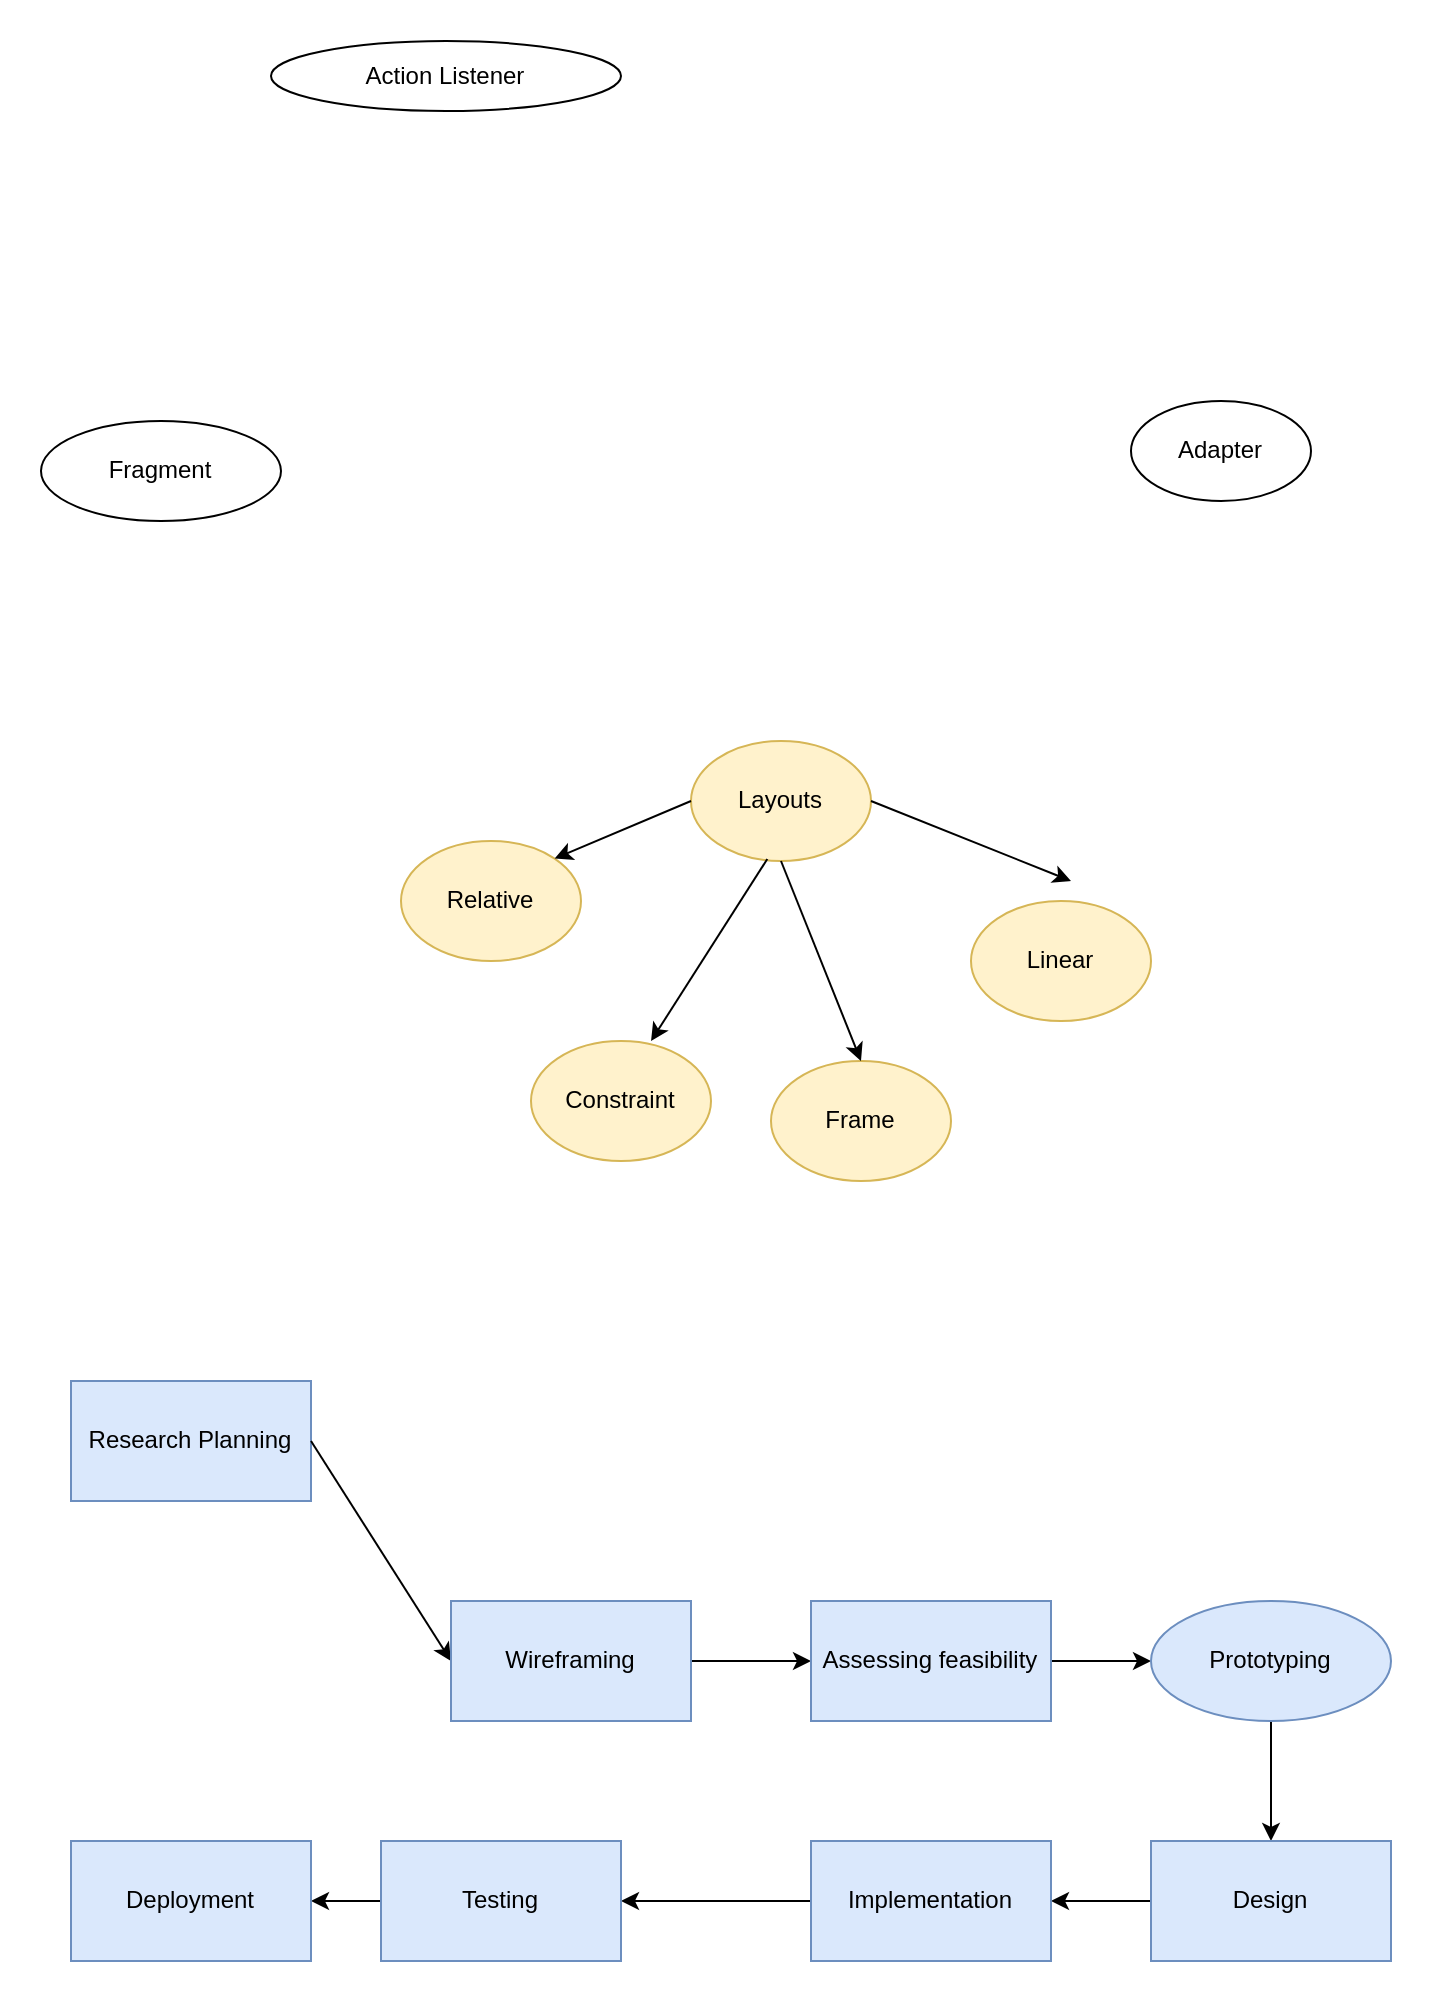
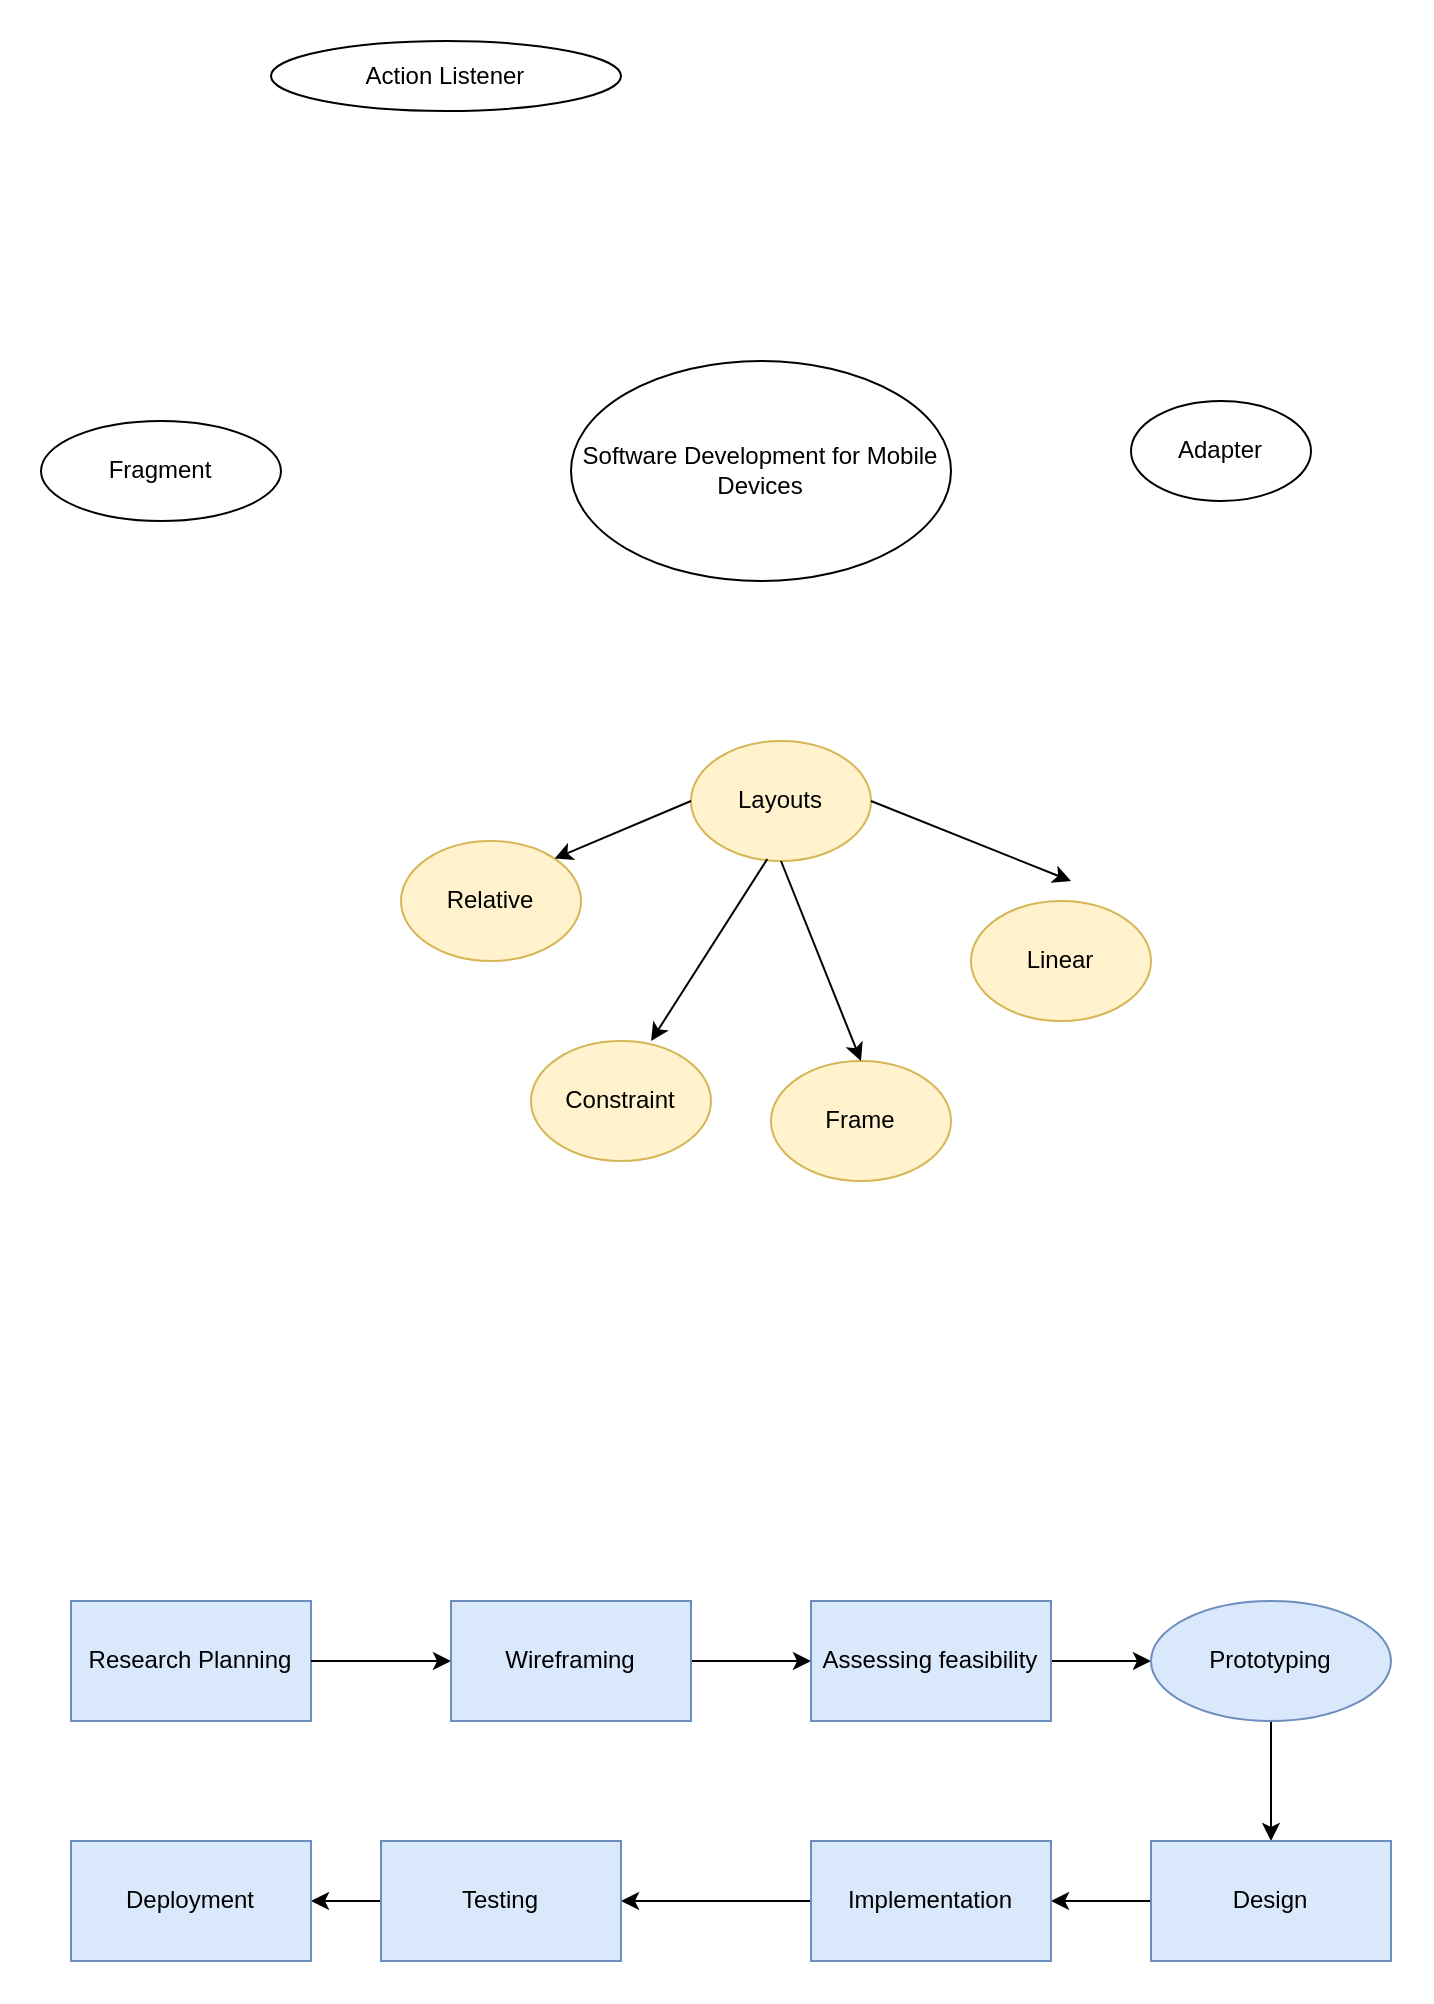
  <mxCell id="0" />
  <mxCell id="1" parent="0" />
- <mxCell id="3" value="Research Planning" style="rounded=0;whiteSpace=wrap;html=1;fillColor=#dae8fc;strokeColor=#6c8ebf;" vertex="1" parent="1"><mxGeometry x="35" y="690" width="120" height="60" as="geometry" /></mxCell>
+ <mxCell id="2" value="Software Development for Mobile Devices" style="ellipse;whiteSpace=wrap;html=1;" parent="1" vertex="1"><mxGeometry x="285" y="180" width="190" height="110" as="geometry" /></mxCell>
+ <mxCell id="3" value="Research Planning" style="rounded=0;whiteSpace=wrap;html=1;fillColor=#dae8fc;strokeColor=#6c8ebf;" vertex="1" parent="1"><mxGeometry x="35" y="800" width="120" height="60" as="geometry" /></mxCell>
  <mxCell id="4" value="" style="endArrow=classic;html=1;exitX=1;exitY=0.5;exitDx=0;exitDy=0;" edge="1" parent="1" source="3"><mxGeometry width="50" height="50" relative="1" as="geometry"><mxPoint x="205" y="850" as="sourcePoint" /><mxPoint x="225" y="830" as="targetPoint" /></mxGeometry></mxCell>
  <mxCell id="5" value="" style="edgeStyle=orthogonalEdgeStyle;rounded=0;orthogonalLoop=1;jettySize=auto;html=1;" edge="1" parent="1" source="6" target="8"><mxGeometry relative="1" as="geometry" /></mxCell>
  <mxCell id="6" value="Wireframing" style="rounded=0;whiteSpace=wrap;html=1;fillColor=#dae8fc;strokeColor=#6c8ebf;" vertex="1" parent="1"><mxGeometry x="225" y="800" width="120" height="60" as="geometry" /></mxCell>
  <mxCell id="7" value="" style="edgeStyle=orthogonalEdgeStyle;rounded=0;orthogonalLoop=1;jettySize=auto;html=1;" edge="1" parent="1" source="8" target="10"><mxGeometry relative="1" as="geometry" /></mxCell>
  <mxCell id="8" value="Assessing feasibility" style="rounded=0;whiteSpace=wrap;html=1;fillColor=#dae8fc;strokeColor=#6c8ebf;" vertex="1" parent="1"><mxGeometry x="405" y="800" width="120" height="60" as="geometry" /></mxCell>
  <mxCell id="9" value="" style="edgeStyle=orthogonalEdgeStyle;rounded=0;orthogonalLoop=1;jettySize=auto;html=1;" edge="1" parent="1" source="10" target="12"><mxGeometry relative="1" as="geometry" /></mxCell>
  <mxCell id="10" value="Prototyping" style="ellipse;whiteSpace=wrap;html=1;fillColor=#dae8fc;strokeColor=#6c8ebf;" vertex="1" parent="1"><mxGeometry x="575" y="800" width="120" height="60" as="geometry" /></mxCell>
  <mxCell id="11" value="" style="edgeStyle=orthogonalEdgeStyle;rounded=0;orthogonalLoop=1;jettySize=auto;html=1;" edge="1" parent="1" source="12" target="14"><mxGeometry relative="1" as="geometry" /></mxCell>
  <mxCell id="12" value="Design" style="rounded=0;whiteSpace=wrap;html=1;fillColor=#dae8fc;strokeColor=#6c8ebf;" vertex="1" parent="1"><mxGeometry x="575" y="920" width="120" height="60" as="geometry" /></mxCell>
  <mxCell id="13" value="" style="edgeStyle=orthogonalEdgeStyle;rounded=0;orthogonalLoop=1;jettySize=auto;html=1;" edge="1" parent="1" source="14" target="16"><mxGeometry relative="1" as="geometry" /></mxCell>
  <mxCell id="14" value="Implementation" style="rounded=0;whiteSpace=wrap;html=1;fillColor=#dae8fc;strokeColor=#6c8ebf;" vertex="1" parent="1"><mxGeometry x="405" y="920" width="120" height="60" as="geometry" /></mxCell>
  <mxCell id="15" value="" style="edgeStyle=orthogonalEdgeStyle;rounded=0;orthogonalLoop=1;jettySize=auto;html=1;" edge="1" parent="1" source="16" target="17"><mxGeometry relative="1" as="geometry" /></mxCell>
  <mxCell id="16" value="Testing" style="rounded=0;whiteSpace=wrap;html=1;fillColor=#dae8fc;strokeColor=#6c8ebf;" vertex="1" parent="1"><mxGeometry x="190" y="920" width="120" height="60" as="geometry" /></mxCell>
  <mxCell id="17" value="Deployment" style="rounded=0;whiteSpace=wrap;html=1;fillColor=#dae8fc;strokeColor=#6c8ebf;" vertex="1" parent="1"><mxGeometry x="35" y="920" width="120" height="60" as="geometry" /></mxCell>
  <mxCell id="18" value="Layouts" style="ellipse;whiteSpace=wrap;html=1;fillColor=#fff2cc;strokeColor=#d6b656;" vertex="1" parent="1"><mxGeometry x="345" y="370" width="90" height="60" as="geometry" /></mxCell>
  <mxCell id="19" value="Adapter" style="ellipse;whiteSpace=wrap;html=1;" vertex="1" parent="1"><mxGeometry x="565" y="200" width="90" height="50" as="geometry" /></mxCell>
  <mxCell id="20" value="Fragment" style="ellipse;whiteSpace=wrap;html=1;" vertex="1" parent="1"><mxGeometry x="20" y="210" width="120" height="50" as="geometry" /></mxCell>
  <mxCell id="21" value="Action Listener" style="ellipse;whiteSpace=wrap;html=1;" vertex="1" parent="1"><mxGeometry x="135" y="20" width="175" height="35" as="geometry" /></mxCell>
  <mxCell id="22" value="Relative" style="ellipse;whiteSpace=wrap;html=1;fillColor=#fff2cc;strokeColor=#d6b656;" vertex="1" parent="1"><mxGeometry x="200" y="420" width="90" height="60" as="geometry" /></mxCell>
  <mxCell id="23" value="Constraint" style="ellipse;whiteSpace=wrap;html=1;fillColor=#fff2cc;strokeColor=#d6b656;" vertex="1" parent="1"><mxGeometry x="265" y="520" width="90" height="60" as="geometry" /></mxCell>
  <mxCell id="24" value="Linear" style="ellipse;whiteSpace=wrap;html=1;fillColor=#fff2cc;strokeColor=#d6b656;" vertex="1" parent="1"><mxGeometry x="485" y="450" width="90" height="60" as="geometry" /></mxCell>
  <mxCell id="25" value="Frame" style="ellipse;whiteSpace=wrap;html=1;fillColor=#fff2cc;strokeColor=#d6b656;" vertex="1" parent="1"><mxGeometry x="385" y="530" width="90" height="60" as="geometry" /></mxCell>
  <mxCell id="26" value="" style="endArrow=classic;html=1;exitX=1;exitY=0.5;exitDx=0;exitDy=0;" edge="1" parent="1" source="18"><mxGeometry width="50" height="50" relative="1" as="geometry"><mxPoint x="485" y="440" as="sourcePoint" /><mxPoint x="535" y="440" as="targetPoint" /></mxGeometry></mxCell>
  <mxCell id="27" value="" style="endArrow=classic;html=1;exitX=0.5;exitY=1;exitDx=0;exitDy=0;entryX=0.5;entryY=0;entryDx=0;entryDy=0;" edge="1" parent="1" source="18" target="25"><mxGeometry width="50" height="50" relative="1" as="geometry"><mxPoint x="385" y="530" as="sourcePoint" /><mxPoint x="435" y="480" as="targetPoint" /></mxGeometry></mxCell>
  <mxCell id="28" value="" style="endArrow=classic;html=1;exitX=0.424;exitY=0.983;exitDx=0;exitDy=0;exitPerimeter=0;entryX=0.667;entryY=0;entryDx=0;entryDy=0;entryPerimeter=0;" edge="1" parent="1" source="18" target="23"><mxGeometry width="50" height="50" relative="1" as="geometry"><mxPoint x="315" y="520" as="sourcePoint" /><mxPoint x="365" y="470" as="targetPoint" /></mxGeometry></mxCell>
  <mxCell id="29" value="" style="endArrow=classic;html=1;exitX=0;exitY=0.5;exitDx=0;exitDy=0;entryX=1;entryY=0;entryDx=0;entryDy=0;" edge="1" parent="1" source="18" target="22"><mxGeometry width="50" height="50" relative="1" as="geometry"><mxPoint x="195" y="440" as="sourcePoint" /><mxPoint x="245" y="390" as="targetPoint" /></mxGeometry></mxCell>
